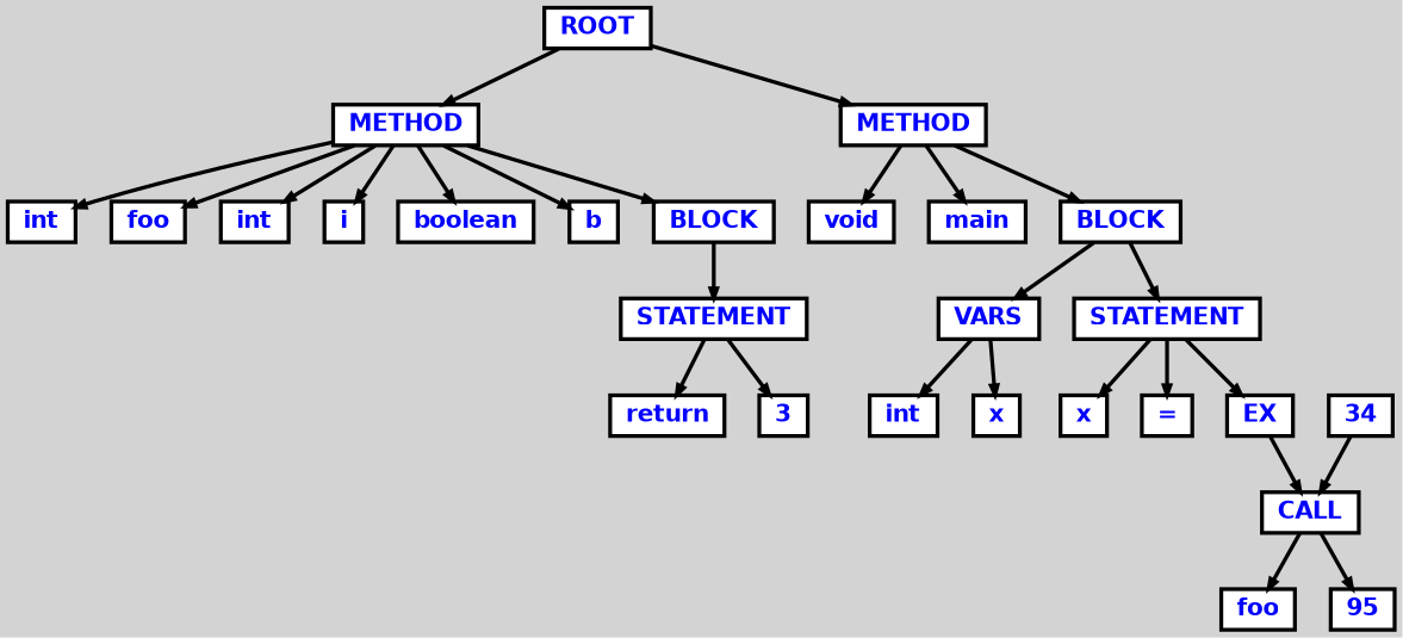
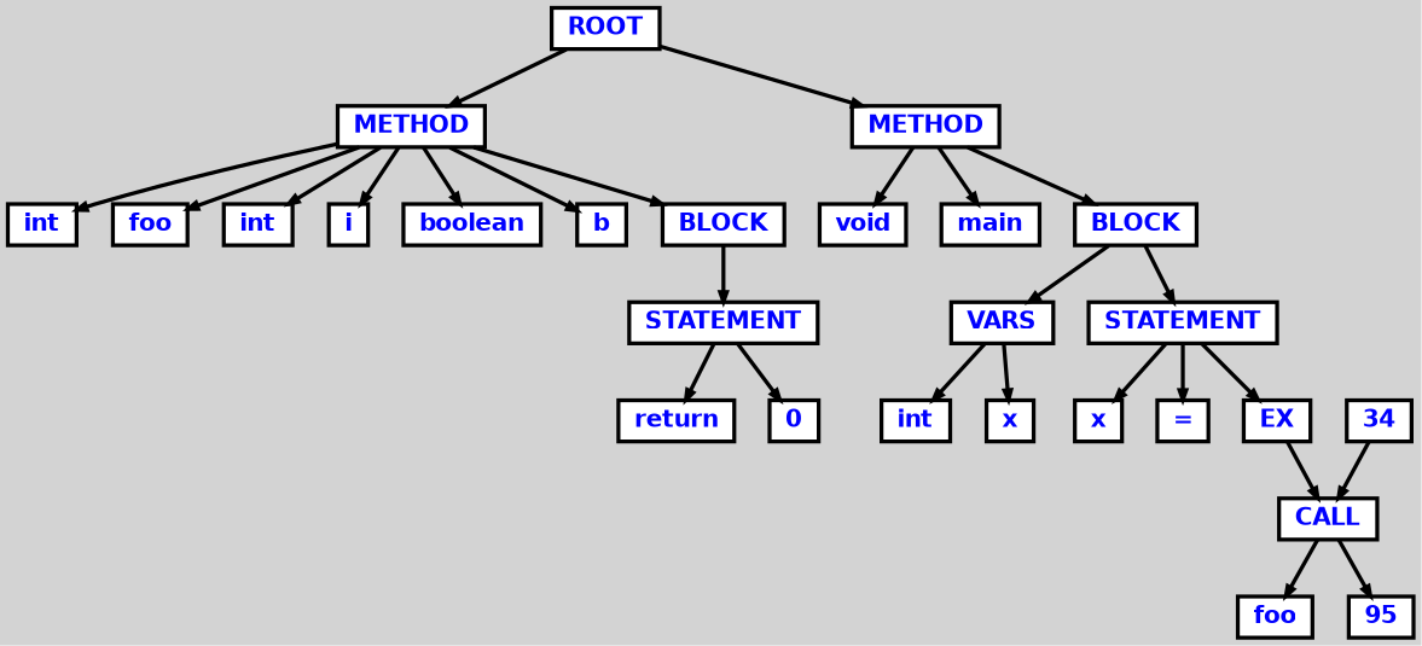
  digraph {
    bgcolor=lightgrey
    ordering=out
    ranksep=.4
    node [color=black fillcolor=white fixedsize=false fontcolor=blue fontname="Helvetica-bold" fontsize=12 shape=box style="filled, solid, bold"]
    edge [arrowsize=.5 color=black style=bold]
    n1 [height=.25 label=ROOT width=.25]
    n2 [height=.25 label=METHOD width=.25]
    n3 [height=.25 label=METHOD width=.25]
    n4 [height=.25 label=int width=.25]
    n5 [height=.25 label=foo width=.25]
    n6 [height=.25 label=int width=.25]
    n7 [height=.25 label=i width=.25]
    n8 [height=.25 label=boolean width=.25]
    n9 [height=.25 label=b width=.25]
    n10 [height=.25 label=BLOCK width=.25]
    n11 [height=.25 label=void width=.25]
    n12 [height=.25 label=main width=.25]
    n13 [height=.25 label=BLOCK width=.25]
    n14 [height=.25 label=STATEMENT width=.25]
    n15 [height=.25 label=return width=.25]
-   n16 [height=.25 label=3 width=.25]
+   n16 [height=.25 label=0 width=.25]
    n17 [height=.25 label=VARS width=.25]
    n18 [height=.25 label=STATEMENT width=.25]
    n19 [height=.25 label=int width=.25]
    n20 [height=.25 label=x width=.25]
    n21 [height=.25 label=x width=.25]
    n22 [height=.25 label="=" width=.25]
    n23 [height=.25 label=EX width=.25]
    n24 [height=.25 label=CALL width=.25]
    n25 [height=.25 label=foo width=.25]
    n26 [height=.25 label=95 width=.25]
    n27 [height=.25 label=34 width=.25]
    n1 -> n2
    n1 -> n3
    n2 -> n4
    n2 -> n5
    n2 -> n6
    n2 -> n7
    n2 -> n8
    n2 -> n9
    n2 -> n10
    n3 -> n11
    n3 -> n12
    n3 -> n13
    n10 -> n14
    n13 -> n17
    n13 -> n18
    n14 -> n15
    n14 -> n16
    n17 -> n19
    n17 -> n20
    n18 -> n21
    n18 -> n22
    n18 -> n23
    n23 -> n24
    n24 -> n25
    n24 -> n26
    n27 -> n24
  }
